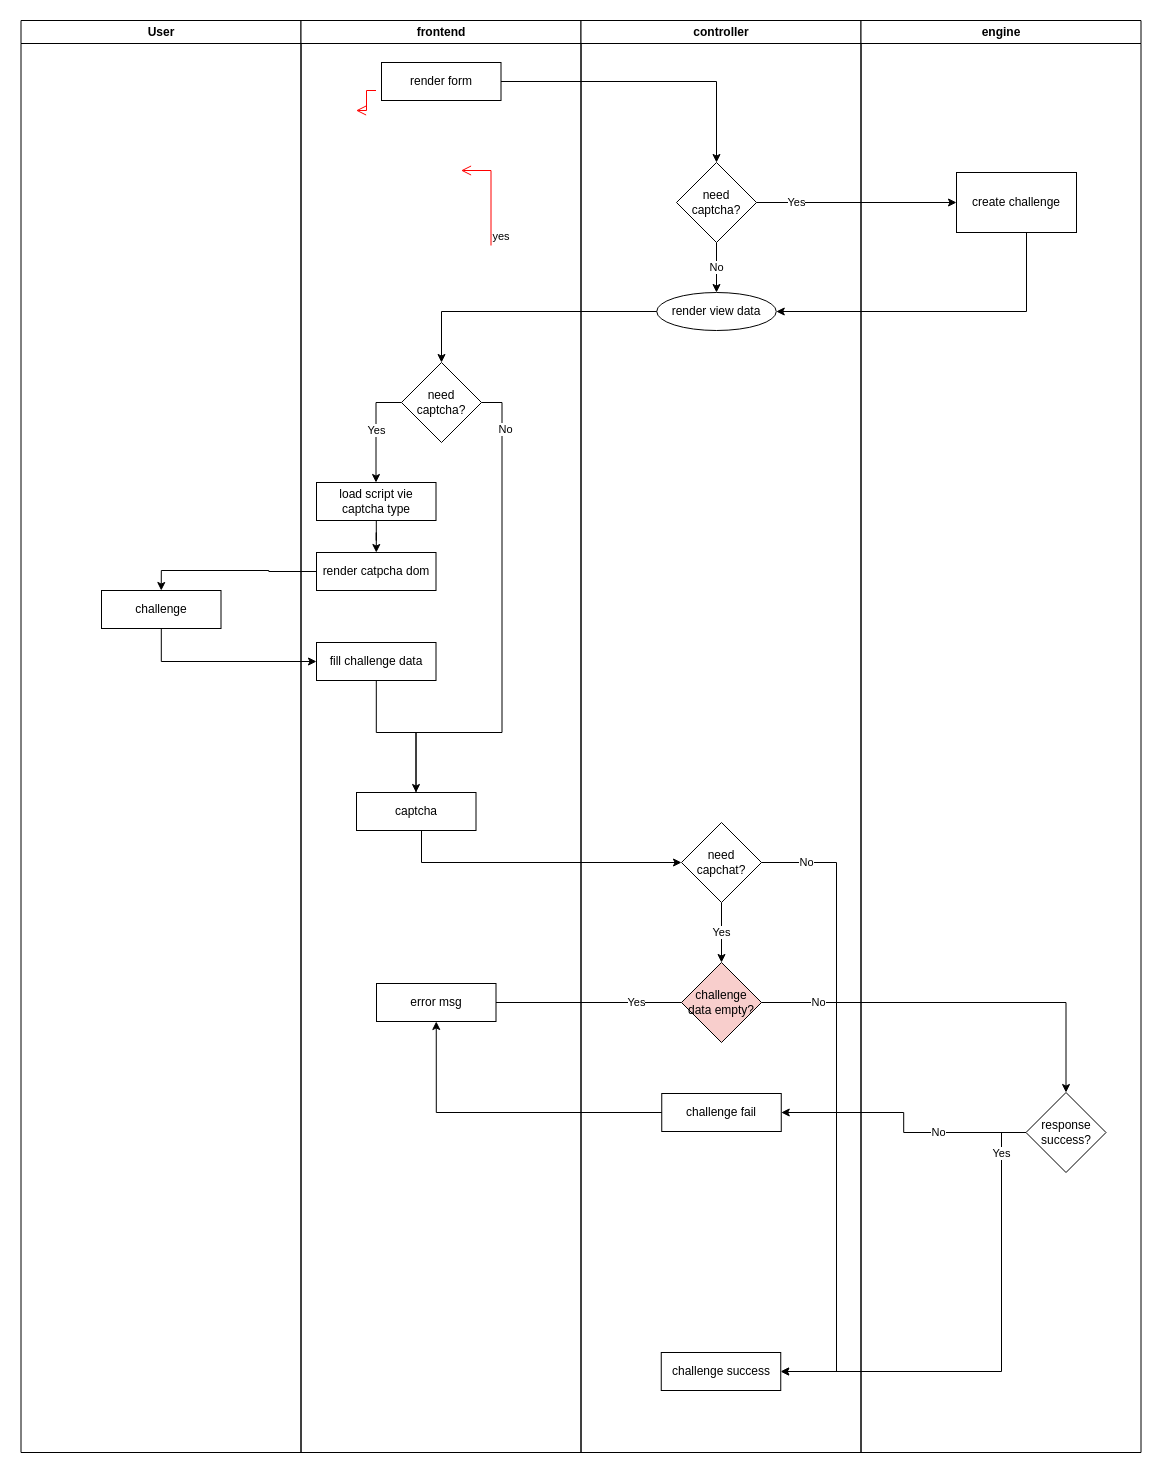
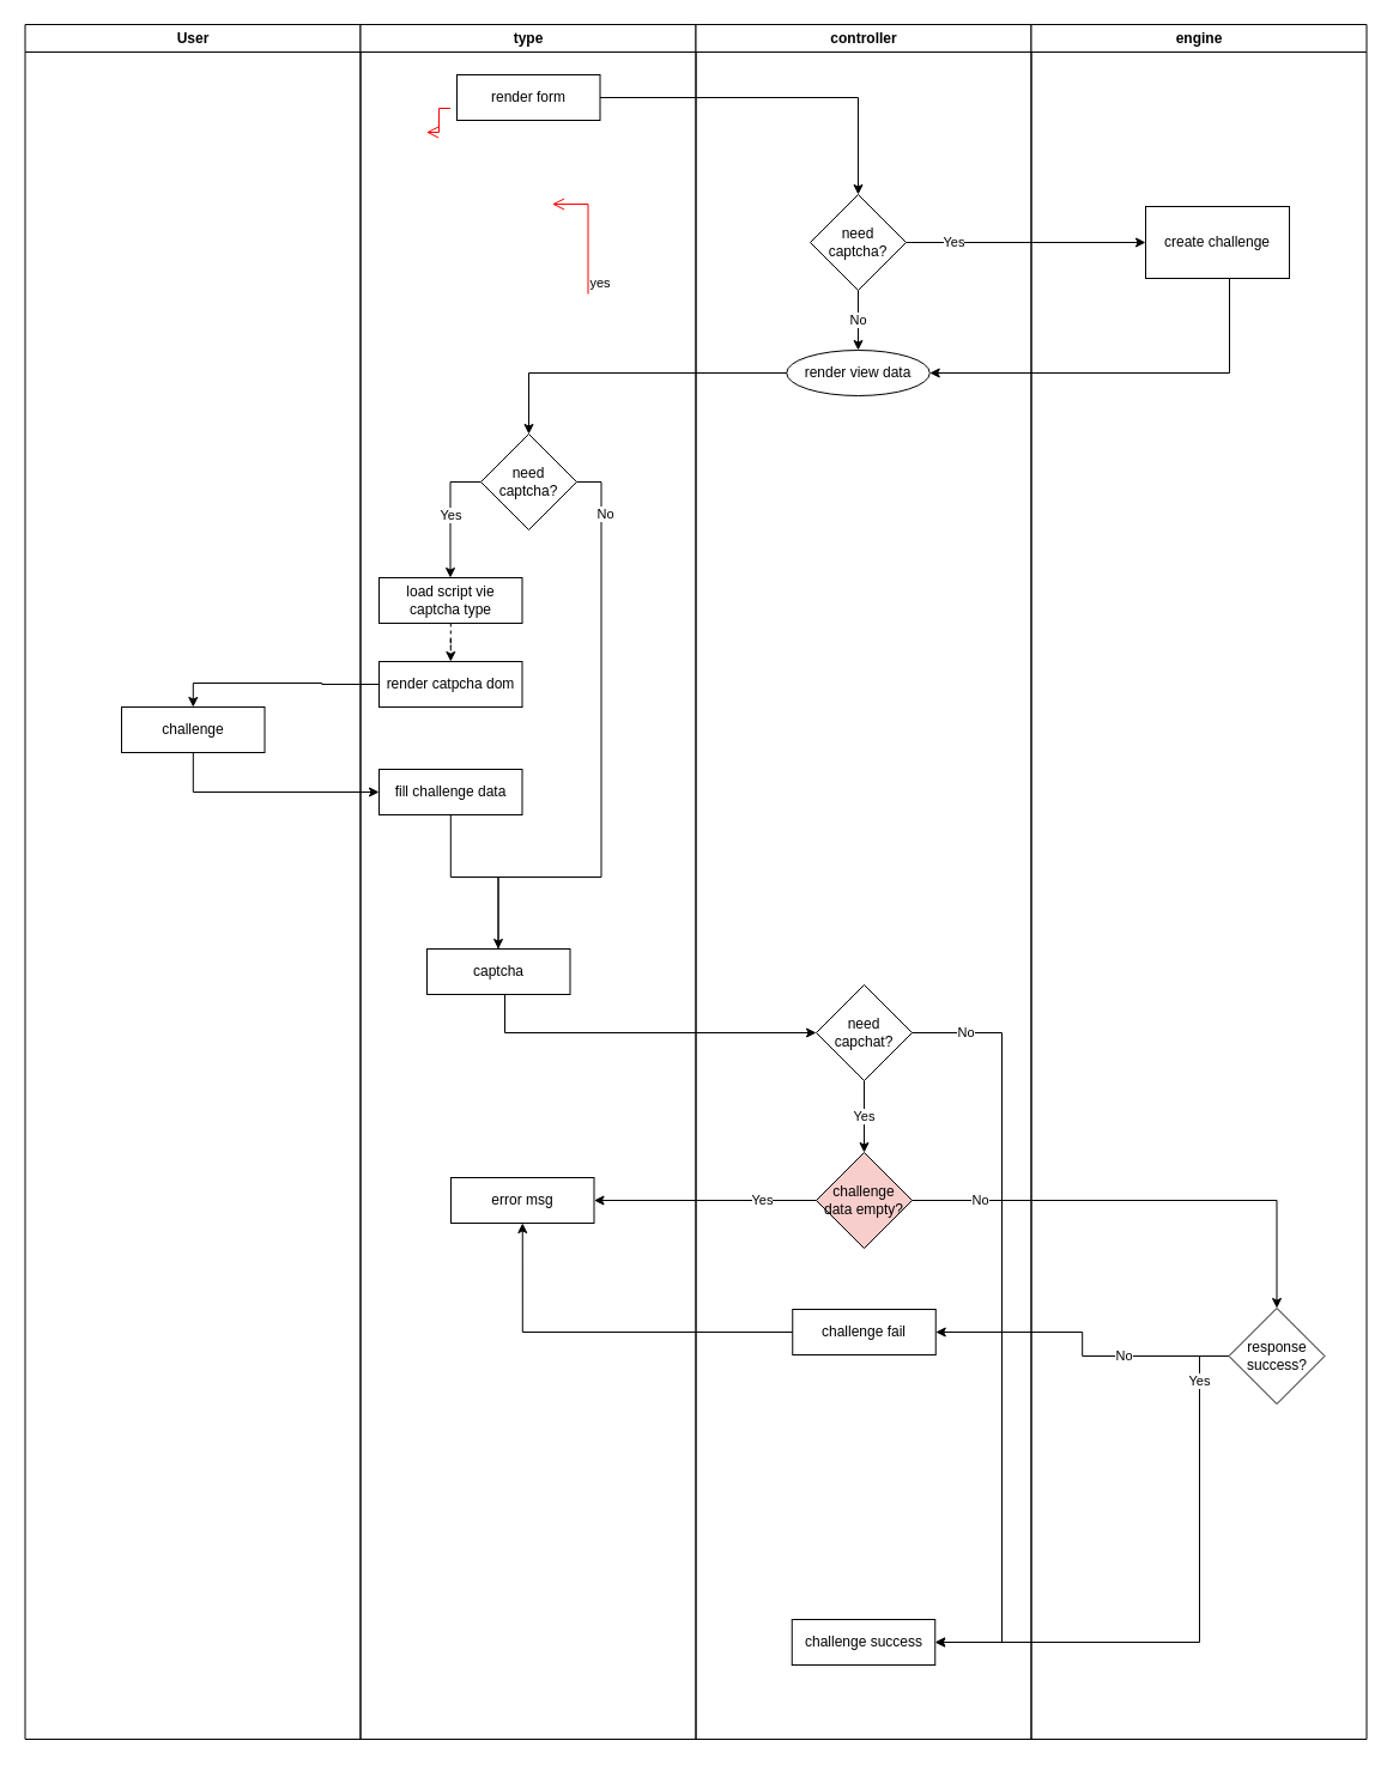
  <mxCell id="0" />
  <mxCell id="1" parent="0" />
  <mxCell id="2" value="User" style="swimlane;whiteSpace=wrap" parent="1" vertex="1"><mxGeometry x="20.5" y="20" width="280" height="1432" as="geometry"><mxRectangle x="164.5" y="128" width="60" height="23" as="alternateBounds" /></mxGeometry></mxCell>
  <mxCell id="3" value="challenge" style="rounded=0;whiteSpace=wrap;html=1;" vertex="1" parent="2"><mxGeometry x="80.5" y="570" width="119.5" height="38" as="geometry" /></mxCell>
- <mxCell id="4" value="frontend" style="swimlane;whiteSpace=wrap" parent="1" vertex="1"><mxGeometry x="300.5" y="20" width="280" height="1432" as="geometry" /></mxCell>
+ <mxCell id="4" value="type" style="swimlane;whiteSpace=wrap" parent="1" vertex="1"><mxGeometry x="300.5" y="20" width="280" height="1432" as="geometry" /></mxCell>
  <mxCell id="5" value="" style="edgeStyle=elbowEdgeStyle;elbow=horizontal;verticalAlign=bottom;endArrow=open;endSize=8;strokeColor=#FF0000;endFill=1;rounded=0" parent="4" edge="1"><mxGeometry x="40" y="20" as="geometry"><mxPoint x="55" y="90" as="targetPoint" /><mxPoint x="75" y="70" as="sourcePoint" /></mxGeometry></mxCell>
  <mxCell id="6" value="" style="endArrow=open;strokeColor=#FF0000;endFill=1;rounded=0" parent="4" edge="1"><mxGeometry relative="1" as="geometry"><mxPoint x="75" y="160" as="sourcePoint" /></mxGeometry></mxCell>
  <mxCell id="7" value="" style="endArrow=open;strokeColor=#FF0000;endFill=1;rounded=0" parent="4" edge="1"><mxGeometry relative="1" as="geometry"><mxPoint x="75" y="270" as="sourcePoint" /></mxGeometry></mxCell>
  <mxCell id="8" value="yes" style="edgeStyle=elbowEdgeStyle;elbow=horizontal;align=left;verticalAlign=bottom;endArrow=open;endSize=8;strokeColor=#FF0000;exitX=0.5;exitY=0;endFill=1;rounded=0;entryX=0.75;entryY=0.5;entryPerimeter=0" parent="4" edge="1"><mxGeometry x="-1" relative="1" as="geometry"><mxPoint x="160" y="150" as="targetPoint" /><Array as="points"><mxPoint x="190" y="180" /></Array><mxPoint x="190" y="225" as="sourcePoint" /></mxGeometry></mxCell>
  <mxCell id="9" value="no" style="edgeStyle=elbowEdgeStyle;elbow=horizontal;align=left;verticalAlign=top;endArrow=open;endSize=8;strokeColor=#FF0000;endFill=1;rounded=0" parent="4" edge="1"><mxGeometry x="-1" relative="1" as="geometry"><mxPoint x="190.5" y="325" as="targetPoint" /></mxGeometry></mxCell>
  <mxCell id="10" value="" style="endArrow=open;strokeColor=#FF0000;endFill=1;rounded=0" parent="4" edge="1"><mxGeometry relative="1" as="geometry"><mxPoint x="130" y="245" as="sourcePoint" /></mxGeometry></mxCell>
  <mxCell id="11" value="" style="edgeStyle=elbowEdgeStyle;elbow=horizontal;verticalAlign=bottom;endArrow=open;endSize=8;strokeColor=#FF0000;endFill=1;rounded=0" parent="4" edge="1"><mxGeometry x="130" y="90" as="geometry"><mxPoint x="130" y="135" as="targetPoint" /></mxGeometry></mxCell>
  <mxCell id="12" value="render form" style="rounded=0;whiteSpace=wrap;html=1;" vertex="1" parent="4"><mxGeometry x="80.5" y="42" width="119.5" height="38" as="geometry" /></mxCell>
  <mxCell id="13" value="Yes" style="edgeStyle=orthogonalEdgeStyle;rounded=0;orthogonalLoop=1;jettySize=auto;html=1;" edge="1" parent="4" source="16" target="18"><mxGeometry relative="1" as="geometry"><Array as="points"><mxPoint x="75" y="382" /></Array></mxGeometry></mxCell>
  <mxCell id="14" style="edgeStyle=orthogonalEdgeStyle;rounded=0;orthogonalLoop=1;jettySize=auto;html=1;entryX=1;entryY=0.5;entryDx=0;entryDy=0;" edge="1" parent="4" source="16" target="22"><mxGeometry relative="1" as="geometry"><Array as="points"><mxPoint x="201" y="382" /><mxPoint x="201" y="712" /><mxPoint x="115" y="712" /><mxPoint x="115" y="791" /></Array></mxGeometry></mxCell>
  <mxCell id="15" value="No" style="edgeLabel;html=1;align=center;verticalAlign=middle;resizable=0;points=[];" vertex="1" connectable="0" parent="14"><mxGeometry x="-0.835" y="3" relative="1" as="geometry"><mxPoint as="offset" /></mxGeometry></mxCell>
  <mxCell id="16" value="need captcha?" style="rhombus;whiteSpace=wrap;html=1;" vertex="1" parent="4"><mxGeometry x="100.5" y="342" width="80" height="80" as="geometry" /></mxCell>
- <mxCell id="17" style="edgeStyle=orthogonalEdgeStyle;rounded=0;orthogonalLoop=1;jettySize=auto;html=1;" edge="1" parent="4" source="18" target="19"><mxGeometry relative="1" as="geometry" /></mxCell>
+ <mxCell id="17" style="edgeStyle=orthogonalEdgeStyle;rounded=0;orthogonalLoop=1;jettySize=auto;html=1;dashed=1;" edge="1" parent="4" source="18" target="19"><mxGeometry relative="1" as="geometry" /></mxCell>
  <mxCell id="18" value="load script vie captcha type" style="rounded=0;whiteSpace=wrap;html=1;" vertex="1" parent="4"><mxGeometry x="15.5" y="462" width="119.5" height="38" as="geometry" /></mxCell>
  <mxCell id="19" value="render catpcha dom" style="rounded=0;whiteSpace=wrap;html=1;" vertex="1" parent="4"><mxGeometry x="15.5" y="532" width="119.5" height="38" as="geometry" /></mxCell>
  <mxCell id="20" style="edgeStyle=orthogonalEdgeStyle;rounded=0;orthogonalLoop=1;jettySize=auto;html=1;" edge="1" parent="4" source="21" target="22"><mxGeometry relative="1" as="geometry"><Array as="points"><mxPoint x="75" y="712" /><mxPoint x="115" y="712" /></Array></mxGeometry></mxCell>
  <mxCell id="21" value="fill challenge data" style="rounded=0;whiteSpace=wrap;html=1;" vertex="1" parent="4"><mxGeometry x="15.5" y="622" width="119.5" height="38" as="geometry" /></mxCell>
  <mxCell id="22" value="captcha" style="rounded=0;whiteSpace=wrap;html=1;" vertex="1" parent="4"><mxGeometry x="55.5" y="772" width="119.5" height="38" as="geometry" /></mxCell>
  <mxCell id="23" value="error msg" style="rounded=0;whiteSpace=wrap;html=1;" vertex="1" parent="4"><mxGeometry x="75.5" y="963" width="119.5" height="38" as="geometry" /></mxCell>
  <mxCell id="24" value="controller" style="swimlane;whiteSpace=wrap;startSize=23;" parent="1" vertex="1"><mxGeometry x="580.5" y="20" width="280" height="1432" as="geometry" /></mxCell>
  <mxCell id="25" value="" style="endArrow=open;strokeColor=#FF0000;endFill=1;rounded=0" parent="24" edge="1"><mxGeometry relative="1" as="geometry"><mxPoint x="145" y="455" as="sourcePoint" /></mxGeometry></mxCell>
  <mxCell id="26" value="No" style="edgeStyle=orthogonalEdgeStyle;rounded=0;orthogonalLoop=1;jettySize=auto;html=1;entryX=0.5;entryY=0;entryDx=0;entryDy=0;" edge="1" parent="24" source="27" target="28"><mxGeometry relative="1" as="geometry" /></mxCell>
  <mxCell id="27" value="need captcha?" style="rhombus;whiteSpace=wrap;html=1;" vertex="1" parent="24"><mxGeometry x="95.5" y="142" width="80" height="80" as="geometry" /></mxCell>
  <mxCell id="28" value="render view data" style="ellipse;whiteSpace=wrap;html=1;" vertex="1" parent="24"><mxGeometry x="75.75" y="272" width="119.5" height="38" as="geometry" /></mxCell>
  <mxCell id="29" value="Yes" style="edgeStyle=orthogonalEdgeStyle;rounded=0;orthogonalLoop=1;jettySize=auto;html=1;" edge="1" parent="24" source="30" target="31"><mxGeometry relative="1" as="geometry" /></mxCell>
  <mxCell id="30" value="need capchat?" style="rhombus;whiteSpace=wrap;html=1;" vertex="1" parent="24"><mxGeometry x="100.5" y="802" width="80" height="80" as="geometry" /></mxCell>
  <mxCell id="31" value="&lt;span&gt;challenge data empty?&lt;/span&gt;" style="rhombus;whiteSpace=wrap;html=1;fillColor=#f8cecc;" vertex="1" parent="24"><mxGeometry x="100.5" y="942" width="80" height="80" as="geometry" /></mxCell>
  <mxCell id="32" value="challenge fail" style="rounded=0;whiteSpace=wrap;html=1;" vertex="1" parent="24"><mxGeometry x="80.75" y="1073" width="119.5" height="38" as="geometry" /></mxCell>
  <mxCell id="33" value="engine" style="swimlane;whiteSpace=wrap;startSize=23;" vertex="1" parent="1"><mxGeometry x="860.5" y="20" width="280" height="1432" as="geometry" /></mxCell>
  <mxCell id="34" value="" style="endArrow=open;strokeColor=#FF0000;endFill=1;rounded=0" edge="1" parent="33"><mxGeometry relative="1" as="geometry"><mxPoint x="145" y="455" as="sourcePoint" /></mxGeometry></mxCell>
  <mxCell id="35" value="create challenge" style="rounded=0;whiteSpace=wrap;html=1;" vertex="1" parent="33"><mxGeometry x="95.5" y="152" width="120" height="60" as="geometry" /></mxCell>
  <mxCell id="36" value="response success?" style="rhombus;whiteSpace=wrap;html=1;" vertex="1" parent="33"><mxGeometry x="165" y="1072" width="80" height="80" as="geometry" /></mxCell>
  <mxCell id="37" style="edgeStyle=orthogonalEdgeStyle;rounded=0;orthogonalLoop=1;jettySize=auto;html=1;entryX=0.5;entryY=0;entryDx=0;entryDy=0;" edge="1" parent="1" source="12" target="27"><mxGeometry relative="1" as="geometry" /></mxCell>
  <mxCell id="38" value="Yes" style="edgeStyle=orthogonalEdgeStyle;rounded=0;orthogonalLoop=1;jettySize=auto;html=1;entryX=0;entryY=0.5;entryDx=0;entryDy=0;" edge="1" parent="1" source="27" target="35"><mxGeometry x="-0.6" relative="1" as="geometry"><mxPoint as="offset" /></mxGeometry></mxCell>
  <mxCell id="39" style="edgeStyle=orthogonalEdgeStyle;rounded=0;orthogonalLoop=1;jettySize=auto;html=1;entryX=1;entryY=0.5;entryDx=0;entryDy=0;" edge="1" parent="1" source="35" target="28"><mxGeometry relative="1" as="geometry"><Array as="points"><mxPoint x="1026" y="311" /></Array></mxGeometry></mxCell>
  <mxCell id="40" style="edgeStyle=orthogonalEdgeStyle;rounded=0;orthogonalLoop=1;jettySize=auto;html=1;entryX=0.5;entryY=0;entryDx=0;entryDy=0;" edge="1" parent="1" source="19" target="3"><mxGeometry relative="1" as="geometry" /></mxCell>
  <mxCell id="41" style="edgeStyle=orthogonalEdgeStyle;rounded=0;orthogonalLoop=1;jettySize=auto;html=1;" edge="1" parent="1" source="22" target="30"><mxGeometry relative="1" as="geometry"><Array as="points"><mxPoint x="421" y="862" /></Array></mxGeometry></mxCell>
  <mxCell id="42" value="No" style="edgeStyle=orthogonalEdgeStyle;rounded=0;orthogonalLoop=1;jettySize=auto;html=1;entryX=0.5;entryY=0;entryDx=0;entryDy=0;" edge="1" parent="1" source="31" target="36"><mxGeometry x="-0.709" relative="1" as="geometry"><mxPoint as="offset" /></mxGeometry></mxCell>
  <mxCell id="43" style="edgeStyle=orthogonalEdgeStyle;rounded=0;orthogonalLoop=1;jettySize=auto;html=1;entryX=1;entryY=0.5;entryDx=0;entryDy=0;" edge="1" parent="1" source="36" target="32"><mxGeometry relative="1" as="geometry" /></mxCell>
  <mxCell id="44" value="No" style="edgeLabel;html=1;align=center;verticalAlign=middle;resizable=0;points=[];" vertex="1" connectable="0" parent="43"><mxGeometry x="-0.327" y="-1" relative="1" as="geometry"><mxPoint x="1" as="offset" /></mxGeometry></mxCell>
  <mxCell id="45" value="challenge success" style="rounded=0;whiteSpace=wrap;html=1;" vertex="1" parent="1"><mxGeometry x="660.75" y="1352" width="119.5" height="38" as="geometry" /></mxCell>
  <mxCell id="46" style="edgeStyle=orthogonalEdgeStyle;rounded=0;orthogonalLoop=1;jettySize=auto;html=1;entryX=1;entryY=0.5;entryDx=0;entryDy=0;" edge="1" parent="1" source="36" target="45"><mxGeometry relative="1" as="geometry"><Array as="points"><mxPoint x="1001" y="1371" /></Array></mxGeometry></mxCell>
  <mxCell id="47" value="Yes" style="edgeLabel;html=1;align=center;verticalAlign=middle;resizable=0;points=[];" vertex="1" connectable="0" parent="46"><mxGeometry x="-0.813" y="-1" relative="1" as="geometry"><mxPoint as="offset" /></mxGeometry></mxCell>
  <mxCell id="48" style="edgeStyle=orthogonalEdgeStyle;rounded=0;orthogonalLoop=1;jettySize=auto;html=1;entryX=0.5;entryY=0;entryDx=0;entryDy=0;" edge="1" parent="1" source="28" target="16"><mxGeometry relative="1" as="geometry" /></mxCell>
  <mxCell id="49" style="edgeStyle=orthogonalEdgeStyle;rounded=0;orthogonalLoop=1;jettySize=auto;html=1;entryX=0;entryY=0.5;entryDx=0;entryDy=0;" edge="1" parent="1" source="3" target="21"><mxGeometry relative="1" as="geometry"><Array as="points"><mxPoint x="161" y="661" /></Array></mxGeometry></mxCell>
  <mxCell id="50" style="edgeStyle=orthogonalEdgeStyle;rounded=0;orthogonalLoop=1;jettySize=auto;html=1;entryX=0.5;entryY=1;entryDx=0;entryDy=0;" edge="1" parent="1" source="32" target="23"><mxGeometry relative="1" as="geometry" /></mxCell>
- <mxCell id="51" value="Yes" style="edgeStyle=orthogonalEdgeStyle;rounded=0;orthogonalLoop=1;jettySize=auto;html=1;entryX=1;entryY=0.5;entryDx=0;entryDy=0;endArrow=none;" edge="1" parent="1" source="31" target="23"><mxGeometry x="-0.515" relative="1" as="geometry"><mxPoint as="offset" /></mxGeometry></mxCell>
+ <mxCell id="51" value="Yes" style="edgeStyle=orthogonalEdgeStyle;rounded=0;orthogonalLoop=1;jettySize=auto;html=1;entryX=1;entryY=0.5;entryDx=0;entryDy=0;" edge="1" parent="1" source="31" target="23"><mxGeometry x="-0.515" relative="1" as="geometry"><mxPoint as="offset" /></mxGeometry></mxCell>
  <mxCell id="52" value="No" style="edgeStyle=orthogonalEdgeStyle;rounded=0;orthogonalLoop=1;jettySize=auto;html=1;entryX=1;entryY=0.5;entryDx=0;entryDy=0;" edge="1" parent="1" source="30" target="45"><mxGeometry x="-0.859" relative="1" as="geometry"><Array as="points"><mxPoint x="836" y="862" /><mxPoint x="836" y="1371" /></Array><mxPoint as="offset" /></mxGeometry></mxCell>
